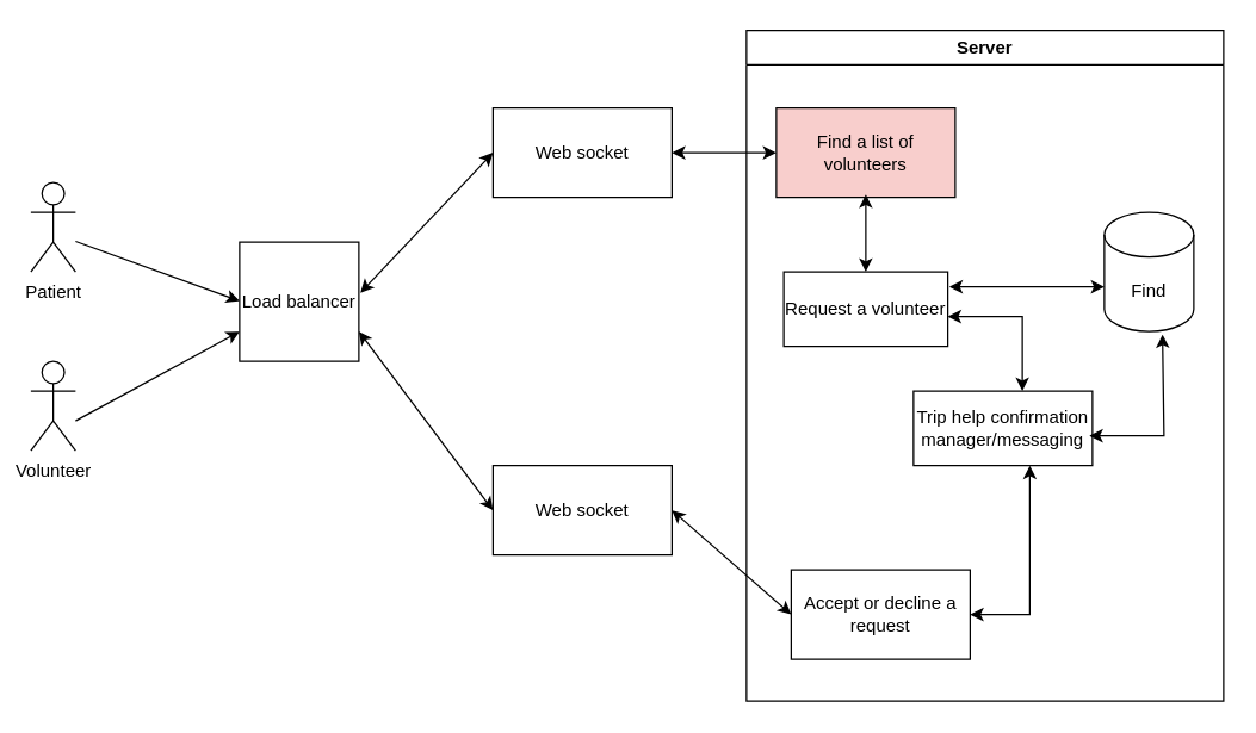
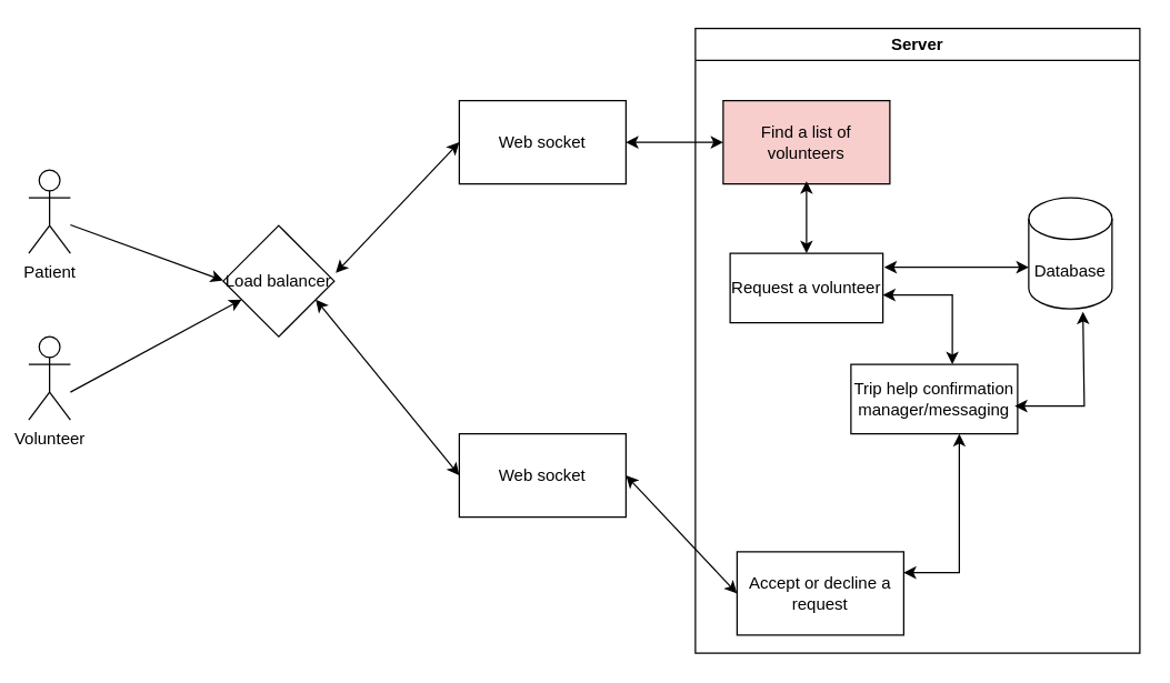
  <mxCell id="0" />
  <mxCell id="1" parent="0" />
  <mxCell id="2" value="Patient" style="shape=umlActor;verticalLabelPosition=bottom;verticalAlign=top;html=1;outlineConnect=0;" vertex="1" parent="1"><mxGeometry x="20" y="122" width="30" height="60" as="geometry" /></mxCell>
  <mxCell id="3" value="Volunteer" style="shape=umlActor;verticalLabelPosition=bottom;verticalAlign=top;html=1;outlineConnect=0;" vertex="1" parent="1"><mxGeometry x="20" y="242" width="30" height="60" as="geometry" /></mxCell>
  <mxCell id="4" value="" style="endArrow=classic;html=1;rounded=0;entryX=0;entryY=0.494;entryDx=0;entryDy=0;entryPerimeter=0;" edge="1" parent="1" target="7"><mxGeometry width="50" height="50" relative="1" as="geometry"><mxPoint x="50" y="161.5" as="sourcePoint" /><mxPoint x="150" y="161.5" as="targetPoint" /></mxGeometry></mxCell>
- <mxCell id="5" value="Find" style="shape=cylinder3;whiteSpace=wrap;html=1;boundedLbl=1;backgroundOutline=1;size=15;" vertex="1" parent="1"><mxGeometry x="740" y="142" width="60" height="80" as="geometry" /></mxCell>
+ <mxCell id="5" value="Database" style="shape=cylinder3;whiteSpace=wrap;html=1;boundedLbl=1;backgroundOutline=1;size=15;" vertex="1" parent="1"><mxGeometry x="740" y="142" width="60" height="80" as="geometry" /></mxCell>
  <mxCell id="6" value="" style="endArrow=classic;html=1;rounded=0;entryX=0;entryY=0.75;entryDx=0;entryDy=0;" edge="1" parent="1" target="7"><mxGeometry width="50" height="50" relative="1" as="geometry"><mxPoint x="50" y="282" as="sourcePoint" /><mxPoint x="150" y="282" as="targetPoint" /></mxGeometry></mxCell>
- <mxCell id="7" value="Load balancer" style="whiteSpace=wrap;html=1;aspect=fixed;" vertex="1" parent="1"><mxGeometry x="160" y="162" width="80" height="80" as="geometry" /></mxCell>
+ <mxCell id="7" value="Load balancer" style="rhombus;whiteSpace=wrap;html=1;aspect=fixed;" vertex="1" parent="1"><mxGeometry x="160" y="162" width="80" height="80" as="geometry" /></mxCell>
  <mxCell id="8" value="Web socket" style="rounded=0;whiteSpace=wrap;html=1;" vertex="1" parent="1"><mxGeometry x="330" y="312" width="120" height="60" as="geometry" /></mxCell>
  <mxCell id="9" value="Web socket" style="rounded=0;whiteSpace=wrap;html=1;" vertex="1" parent="1"><mxGeometry x="330" y="72" width="120" height="60" as="geometry" /></mxCell>
  <mxCell id="10" value="" style="endArrow=classic;startArrow=classic;html=1;rounded=0;entryX=0;entryY=0.5;entryDx=0;entryDy=0;exitX=1.013;exitY=0.425;exitDx=0;exitDy=0;exitPerimeter=0;" edge="1" parent="1" source="7" target="9"><mxGeometry width="50" height="50" relative="1" as="geometry"><mxPoint x="250" y="162" as="sourcePoint" /><mxPoint x="300" y="112" as="targetPoint" /></mxGeometry></mxCell>
  <mxCell id="11" value="" style="endArrow=classic;startArrow=classic;html=1;rounded=0;entryX=0;entryY=0.5;entryDx=0;entryDy=0;exitX=1;exitY=0.75;exitDx=0;exitDy=0;" edge="1" parent="1" source="7" target="8"><mxGeometry width="50" height="50" relative="1" as="geometry"><mxPoint x="230" y="282" as="sourcePoint" /><mxPoint x="300" y="262" as="targetPoint" /></mxGeometry></mxCell>
  <mxCell id="12" value="Find a list of volunteers" style="rounded=0;whiteSpace=wrap;html=1;fillColor=#f8cecc;" vertex="1" parent="1"><mxGeometry x="520" y="72" width="120" height="60" as="geometry" /></mxCell>
  <mxCell id="13" value="" style="endArrow=classic;startArrow=classic;html=1;rounded=0;entryX=0;entryY=0.5;entryDx=0;entryDy=0;" edge="1" parent="1" target="12"><mxGeometry width="50" height="50" relative="1" as="geometry"><mxPoint x="450" y="102" as="sourcePoint" /><mxPoint x="500" y="52" as="targetPoint" /></mxGeometry></mxCell>
  <mxCell id="14" value="" style="endArrow=classic;startArrow=classic;html=1;rounded=0;entryX=0;entryY=0.5;entryDx=0;entryDy=0;" edge="1" parent="1" target="15"><mxGeometry width="50" height="50" relative="1" as="geometry"><mxPoint x="450" y="342" as="sourcePoint" /><mxPoint x="530" y="388" as="targetPoint" /></mxGeometry></mxCell>
- <mxCell id="15" value="Accept or decline a request" style="rounded=0;whiteSpace=wrap;html=1;" vertex="1" parent="1"><mxGeometry x="530" y="382" width="120" height="60" as="geometry" /></mxCell>
+ <mxCell id="15" value="Accept or decline a request" style="rounded=0;whiteSpace=wrap;html=1;" vertex="1" parent="1"><mxGeometry x="530" y="397" width="120" height="60" as="geometry" /></mxCell>
  <mxCell id="16" value="" style="endArrow=classic;startArrow=classic;html=1;rounded=0;exitX=0.5;exitY=1;exitDx=0;exitDy=0;" edge="1" parent="1"><mxGeometry width="50" height="50" relative="1" as="geometry"><mxPoint x="580" y="130" as="sourcePoint" /><mxPoint x="580" y="182" as="targetPoint" /></mxGeometry></mxCell>
  <mxCell id="17" value="Request a volunteer" style="rounded=0;whiteSpace=wrap;html=1;" vertex="1" parent="1"><mxGeometry x="525" y="182" width="110" height="50" as="geometry" /></mxCell>
  <mxCell id="18" value="Trip help confirmation manager/messaging" style="rounded=0;whiteSpace=wrap;html=1;" vertex="1" parent="1"><mxGeometry x="612" y="262" width="120" height="50" as="geometry" /></mxCell>
  <mxCell id="19" value="" style="endArrow=classic;startArrow=classic;html=1;rounded=0;" edge="1" parent="1"><mxGeometry width="50" height="50" relative="1" as="geometry"><mxPoint x="635" y="212" as="sourcePoint" /><mxPoint x="685" y="262" as="targetPoint" /><Array as="points"><mxPoint x="685" y="212" /></Array></mxGeometry></mxCell>
  <mxCell id="20" value="" style="endArrow=classic;startArrow=classic;html=1;rounded=0;entryX=0.65;entryY=1.025;entryDx=0;entryDy=0;entryPerimeter=0;" edge="1" parent="1" target="5"><mxGeometry width="50" height="50" relative="1" as="geometry"><mxPoint x="730" y="292" as="sourcePoint" /><mxPoint x="780" y="242" as="targetPoint" /><Array as="points"><mxPoint x="780" y="292" /></Array></mxGeometry></mxCell>
  <mxCell id="21" value="Server" style="swimlane;whiteSpace=wrap;html=1;" vertex="1" parent="1"><mxGeometry x="500" y="20" width="320" height="450" as="geometry" /></mxCell>
  <mxCell id="22" value="" style="endArrow=classic;startArrow=classic;html=1;rounded=0;" edge="1" parent="21"><mxGeometry width="50" height="50" relative="1" as="geometry"><mxPoint x="136" y="172" as="sourcePoint" /><mxPoint x="240" y="172" as="targetPoint" /><Array as="points" /></mxGeometry></mxCell>
  <mxCell id="23" value="" style="endArrow=classic;startArrow=classic;html=1;rounded=0;" edge="1" parent="21"><mxGeometry width="50" height="50" relative="1" as="geometry"><mxPoint x="150" y="392" as="sourcePoint" /><mxPoint x="190" y="292" as="targetPoint" /><Array as="points"><mxPoint x="190" y="392" /></Array></mxGeometry></mxCell>
